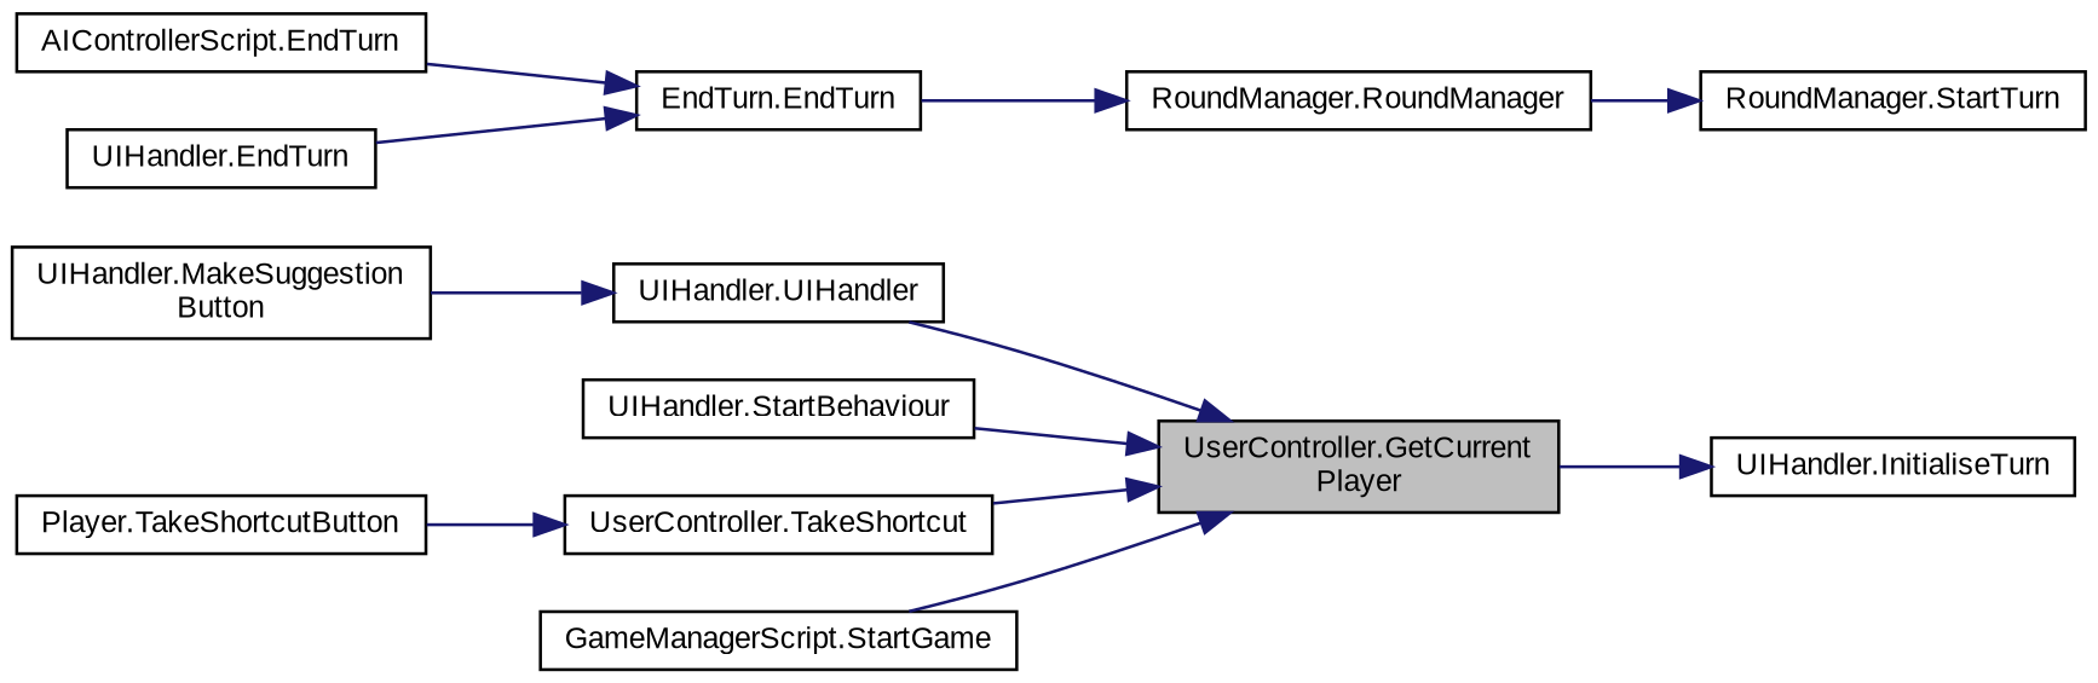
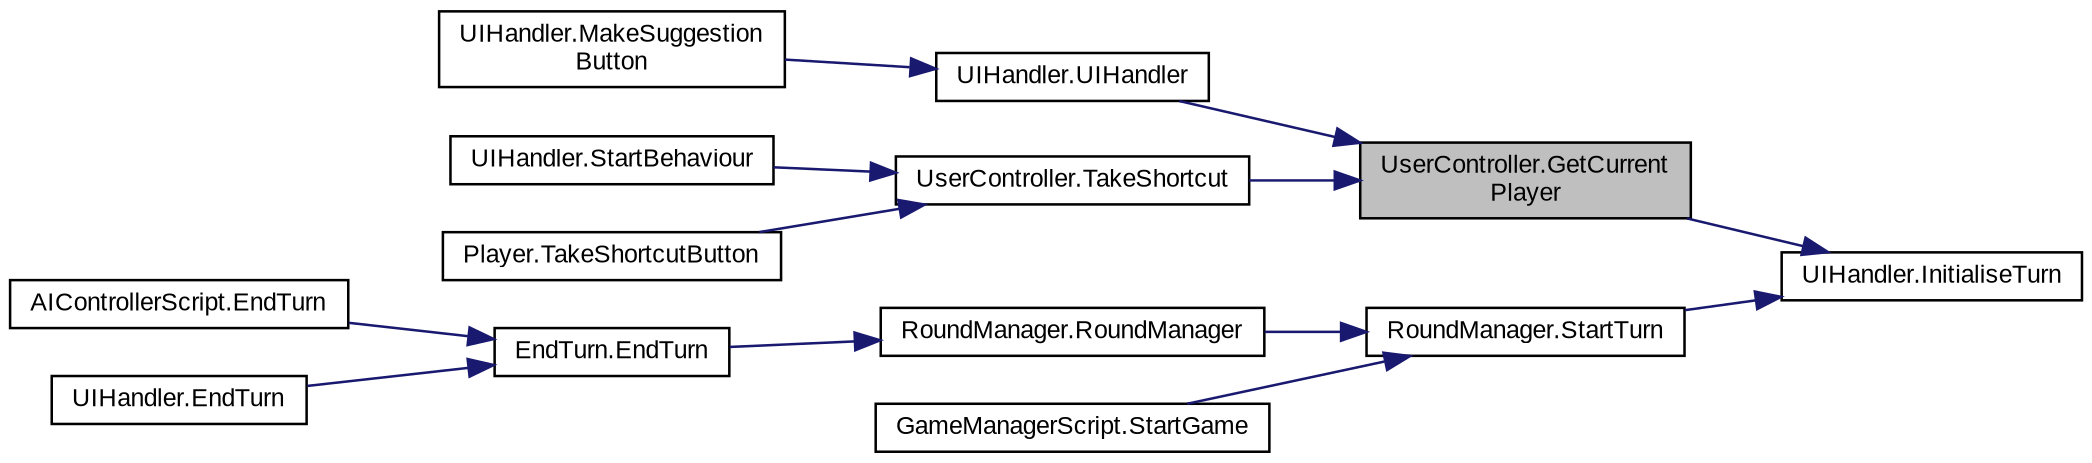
  digraph {
    fontname="Liberation Sans"
    rankdir=RL
    node [color=black fillcolor=white fontname="Liberation Sans" fontsize=10 shape=record style=filled]
    edge [color=midnightblue dir=back fontname="Liberation Sans" fontsize=10 labelfontname=Helvetica labelfontsize=10 style=solid]
    n1 [fillcolor=grey75 fontcolor=black height=0.2 label="UserController.GetCurrent\lPlayer" width=0.4]
    n2 [height=0.2 label="UIHandler.UIHandler" width=0.4]
    n3 [height=0.2 label="UIHandler.StartBehaviour" width=0.4]
    n4 [height=0.2 label="UserController.TakeShortcut" width=0.4]
    n5 [height=0.2 label="UIHandler.MakeSuggestion\lButton" width=0.4]
    n6 [height=0.2 label="UIHandler.InitialiseTurn" width=0.4]
    n7 [height=0.2 label="RoundManager.StartTurn" width=0.4]
    n8 [height=0.2 label="Player.TakeShortcutButton" width=0.4]
    n9 [height=0.2 label="RoundManager.RoundManager" width=0.4]
    n10 [height=0.2 label="GameManagerScript.StartGame" width=0.4]
    n11 [height=0.2 label="EndTurn.EndTurn" width=0.4]
    n12 [height=0.2 label="AIControllerScript.EndTurn" width=0.4]
    n13 [height=0.2 label="UIHandler.EndTurn" width=0.4]
    n1 -> n2
-   n1 -> n3
+   n4 -> n3
    n1 -> n4
    n2 -> n5
    n4 -> n8
    n6 -> n1
+   n6 -> n7
    n7 -> n9
-   n1 -> n10
+   n7 -> n10
    n9 -> n11
    n11 -> n12
    n11 -> n13
  }
